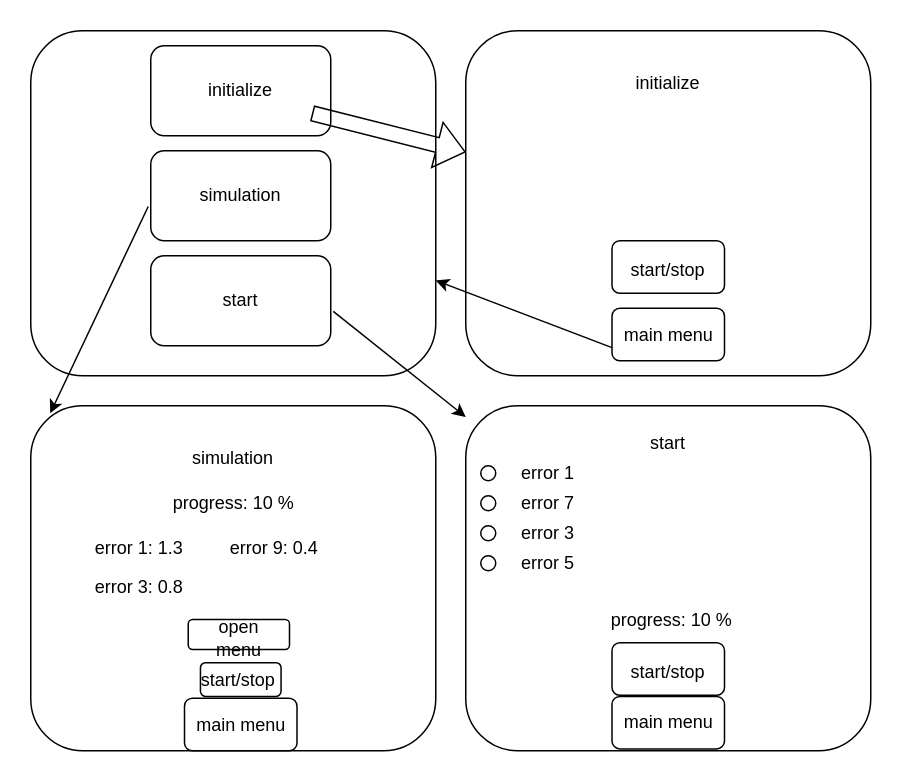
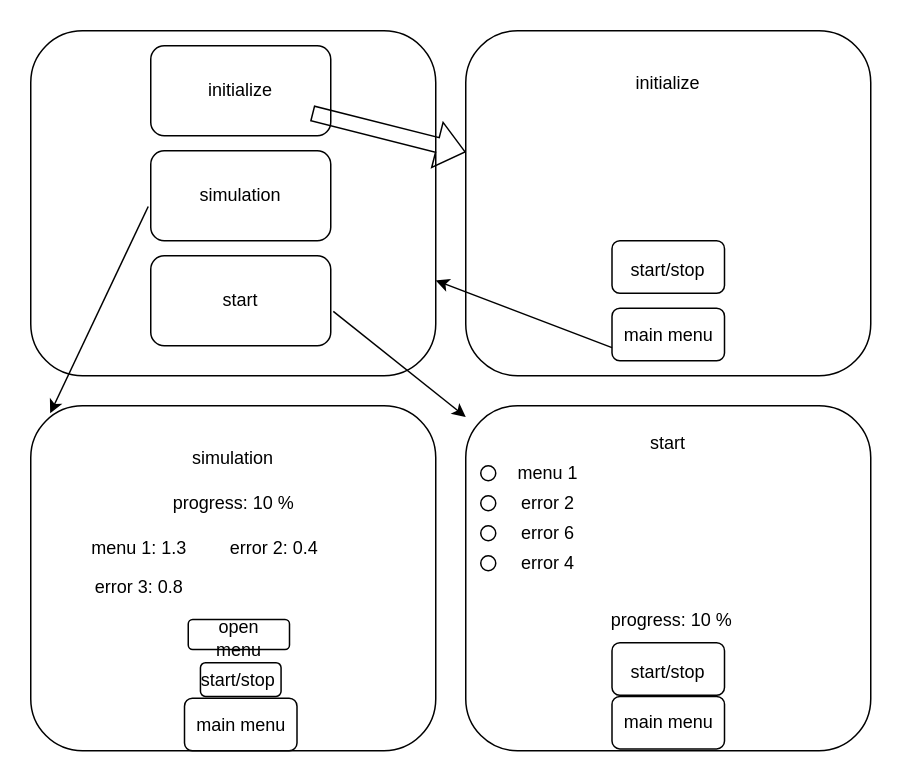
  <mxCell id="0" />
  <mxCell id="1" parent="0" />
  <mxCell id="2" value="" style="rounded=1;whiteSpace=wrap;html=1;" parent="1" vertex="1"><mxGeometry x="20" y="20" width="270" height="230" as="geometry" /></mxCell>
  <mxCell id="3" value="" style="rounded=1;whiteSpace=wrap;html=1;" parent="1" vertex="1"><mxGeometry x="100" y="30" width="120" height="60" as="geometry" /></mxCell>
  <mxCell id="4" value="" style="rounded=1;whiteSpace=wrap;html=1;" parent="1" vertex="1"><mxGeometry x="100" y="100" width="120" height="60" as="geometry" /></mxCell>
  <mxCell id="5" value="" style="rounded=1;whiteSpace=wrap;html=1;" parent="1" vertex="1"><mxGeometry x="100" y="170" width="120" height="60" as="geometry" /></mxCell>
  <mxCell id="6" value="initialize" style="text;html=1;strokeColor=none;fillColor=none;align=center;verticalAlign=middle;whiteSpace=wrap;rounded=0;" parent="1" vertex="1"><mxGeometry x="130" y="45" width="60" height="30" as="geometry" /></mxCell>
  <mxCell id="7" value="simulation" style="text;html=1;strokeColor=none;fillColor=none;align=center;verticalAlign=middle;whiteSpace=wrap;rounded=0;" parent="1" vertex="1"><mxGeometry x="130" y="115" width="60" height="30" as="geometry" /></mxCell>
  <mxCell id="8" value="start" style="text;html=1;strokeColor=none;fillColor=none;align=center;verticalAlign=middle;whiteSpace=wrap;rounded=0;" parent="1" vertex="1"><mxGeometry x="130" y="185" width="60" height="30" as="geometry" /></mxCell>
  <mxCell id="9" value="" style="rounded=1;whiteSpace=wrap;html=1;" parent="1" vertex="1"><mxGeometry x="310" y="20" width="270" height="230" as="geometry" /></mxCell>
  <mxCell id="10" value="initialize" style="text;html=1;strokeColor=none;fillColor=none;align=center;verticalAlign=middle;whiteSpace=wrap;rounded=0;" parent="1" vertex="1"><mxGeometry x="415" y="40" width="60" height="30" as="geometry" /></mxCell>
  <mxCell id="11" value="" style="rounded=1;whiteSpace=wrap;html=1;" parent="1" vertex="1"><mxGeometry x="407.5" y="160" width="75" height="35" as="geometry" /></mxCell>
  <mxCell id="12" value="start/stop" style="text;html=1;strokeColor=none;fillColor=none;align=center;verticalAlign=middle;whiteSpace=wrap;rounded=0;" parent="1" vertex="1"><mxGeometry x="415" y="165" width="60" height="30" as="geometry" /></mxCell>
  <mxCell id="13" value="" style="rounded=1;whiteSpace=wrap;html=1;" parent="1" vertex="1"><mxGeometry x="20" y="270" width="270" height="230" as="geometry" /></mxCell>
  <mxCell id="14" value="simulation" style="text;html=1;strokeColor=none;fillColor=none;align=center;verticalAlign=middle;whiteSpace=wrap;rounded=0;" parent="1" vertex="1"><mxGeometry x="125" y="290" width="60" height="30" as="geometry" /></mxCell>
  <mxCell id="15" value="progress: 10 %" style="text;html=1;strokeColor=none;fillColor=none;align=center;verticalAlign=middle;whiteSpace=wrap;rounded=0;" parent="1" vertex="1"><mxGeometry x="102.5" y="320" width="105" height="30" as="geometry" /></mxCell>
- <mxCell id="16" value="error 1: 1.3" style="text;html=1;strokeColor=none;fillColor=none;align=center;verticalAlign=middle;whiteSpace=wrap;rounded=0;" parent="1" vertex="1"><mxGeometry x="55" y="350" width="75" height="30" as="geometry" /></mxCell>
- <mxCell id="17" value="error 9: 0.4" style="text;html=1;strokeColor=none;fillColor=none;align=center;verticalAlign=middle;whiteSpace=wrap;rounded=0;" parent="1" vertex="1"><mxGeometry x="145" y="350" width="75" height="30" as="geometry" /></mxCell>
+ <mxCell id="16" value="menu 1: 1.3" style="text;html=1;strokeColor=none;fillColor=none;align=center;verticalAlign=middle;whiteSpace=wrap;rounded=0;" parent="1" vertex="1"><mxGeometry x="55" y="350" width="75" height="30" as="geometry" /></mxCell>
+ <mxCell id="17" value="error 2: 0.4" style="text;html=1;strokeColor=none;fillColor=none;align=center;verticalAlign=middle;whiteSpace=wrap;rounded=0;" parent="1" vertex="1"><mxGeometry x="145" y="350" width="75" height="30" as="geometry" /></mxCell>
  <mxCell id="18" value="error 3: 0.8" style="text;html=1;strokeColor=none;fillColor=none;align=center;verticalAlign=middle;whiteSpace=wrap;rounded=0;" parent="1" vertex="1"><mxGeometry x="55" y="383" width="75" height="15" as="geometry" /></mxCell>
  <mxCell id="19" value="" style="rounded=1;whiteSpace=wrap;html=1;" parent="1" vertex="1"><mxGeometry x="125" y="412.5" width="67.5" height="20" as="geometry" /></mxCell>
  <mxCell id="20" value="open menu" style="text;html=1;strokeColor=none;fillColor=none;align=center;verticalAlign=middle;whiteSpace=wrap;rounded=0;" parent="1" vertex="1"><mxGeometry x="133.75" y="417.5" width="50" height="15" as="geometry" /></mxCell>
  <mxCell id="21" value="" style="rounded=1;whiteSpace=wrap;html=1;" parent="1" vertex="1"><mxGeometry x="133.13" y="441.25" width="53.75" height="22.5" as="geometry" /></mxCell>
  <mxCell id="22" value="start/stop" style="text;html=1;strokeColor=none;fillColor=none;align=center;verticalAlign=middle;whiteSpace=wrap;rounded=0;" parent="1" vertex="1"><mxGeometry x="138.13" y="440" width="41.25" height="25" as="geometry" /></mxCell>
  <mxCell id="23" value="" style="rounded=1;whiteSpace=wrap;html=1;" parent="1" vertex="1"><mxGeometry x="310" y="270" width="270" height="230" as="geometry" /></mxCell>
  <mxCell id="24" value="start" style="text;html=1;strokeColor=none;fillColor=none;align=center;verticalAlign=middle;whiteSpace=wrap;rounded=0;" parent="1" vertex="1"><mxGeometry x="415" y="280" width="60" height="30" as="geometry" /></mxCell>
  <mxCell id="25" value="" style="ellipse;whiteSpace=wrap;html=1;aspect=fixed;" parent="1" vertex="1"><mxGeometry x="320" y="310" width="10" height="10" as="geometry" /></mxCell>
  <mxCell id="26" value="" style="ellipse;whiteSpace=wrap;html=1;aspect=fixed;" parent="1" vertex="1"><mxGeometry x="320" y="330" width="10" height="10" as="geometry" /></mxCell>
  <mxCell id="27" value="" style="ellipse;whiteSpace=wrap;html=1;aspect=fixed;" parent="1" vertex="1"><mxGeometry x="320" y="350" width="10" height="10" as="geometry" /></mxCell>
- <mxCell id="28" value="error 1" style="text;html=1;strokeColor=none;fillColor=none;align=center;verticalAlign=middle;whiteSpace=wrap;rounded=0;" parent="1" vertex="1"><mxGeometry x="335" y="300" width="60" height="30" as="geometry" /></mxCell>
- <mxCell id="29" value="error 7" style="text;html=1;strokeColor=none;fillColor=none;align=center;verticalAlign=middle;whiteSpace=wrap;rounded=0;" parent="1" vertex="1"><mxGeometry x="335" y="320" width="60" height="30" as="geometry" /></mxCell>
- <mxCell id="30" value="error 3" style="text;html=1;strokeColor=none;fillColor=none;align=center;verticalAlign=middle;whiteSpace=wrap;rounded=0;" parent="1" vertex="1"><mxGeometry x="335" y="340" width="60" height="30" as="geometry" /></mxCell>
+ <mxCell id="28" value="menu 1" style="text;html=1;strokeColor=none;fillColor=none;align=center;verticalAlign=middle;whiteSpace=wrap;rounded=0;" parent="1" vertex="1"><mxGeometry x="335" y="300" width="60" height="30" as="geometry" /></mxCell>
+ <mxCell id="29" value="error 2" style="text;html=1;strokeColor=none;fillColor=none;align=center;verticalAlign=middle;whiteSpace=wrap;rounded=0;" parent="1" vertex="1"><mxGeometry x="335" y="320" width="60" height="30" as="geometry" /></mxCell>
+ <mxCell id="30" value="error 6" style="text;html=1;strokeColor=none;fillColor=none;align=center;verticalAlign=middle;whiteSpace=wrap;rounded=0;" parent="1" vertex="1"><mxGeometry x="335" y="340" width="60" height="30" as="geometry" /></mxCell>
  <mxCell id="31" value="" style="ellipse;whiteSpace=wrap;html=1;aspect=fixed;" parent="1" vertex="1"><mxGeometry x="320" y="370" width="10" height="10" as="geometry" /></mxCell>
- <mxCell id="32" value="error 5" style="text;html=1;strokeColor=none;fillColor=none;align=center;verticalAlign=middle;whiteSpace=wrap;rounded=0;" parent="1" vertex="1"><mxGeometry x="335" y="360" width="60" height="30" as="geometry" /></mxCell>
+ <mxCell id="32" value="error 4" style="text;html=1;strokeColor=none;fillColor=none;align=center;verticalAlign=middle;whiteSpace=wrap;rounded=0;" parent="1" vertex="1"><mxGeometry x="335" y="360" width="60" height="30" as="geometry" /></mxCell>
  <mxCell id="33" value="" style="rounded=1;whiteSpace=wrap;html=1;" parent="1" vertex="1"><mxGeometry x="407.5" y="428" width="75" height="35" as="geometry" /></mxCell>
  <mxCell id="34" value="start/stop" style="text;html=1;strokeColor=none;fillColor=none;align=center;verticalAlign=middle;whiteSpace=wrap;rounded=0;" parent="1" vertex="1"><mxGeometry x="415" y="433" width="60" height="30" as="geometry" /></mxCell>
  <mxCell id="35" value="progress: 10 %" style="text;html=1;strokeColor=none;fillColor=none;align=center;verticalAlign=middle;whiteSpace=wrap;rounded=0;" parent="1" vertex="1"><mxGeometry x="395" y="398" width="105" height="30" as="geometry" /></mxCell>
  <mxCell id="36" value="" style="shape=flexArrow;endArrow=classic;html=1;rounded=0;" parent="1" target="9" edge="1"><mxGeometry width="50" height="50" relative="1" as="geometry"><mxPoint x="207.5" y="75" as="sourcePoint" /><mxPoint x="257.5" y="25" as="targetPoint" /></mxGeometry></mxCell>
  <mxCell id="37" value="" style="rounded=1;whiteSpace=wrap;html=1;" vertex="1" parent="1"><mxGeometry x="407.5" y="205" width="75" height="35" as="geometry" /></mxCell>
  <mxCell id="38" value="main menu" style="text;html=1;strokeColor=none;fillColor=none;align=center;verticalAlign=middle;whiteSpace=wrap;rounded=0;" vertex="1" parent="1"><mxGeometry x="412.5" y="207.5" width="65" height="30" as="geometry" /></mxCell>
  <mxCell id="39" value="" style="rounded=1;whiteSpace=wrap;html=1;" vertex="1" parent="1"><mxGeometry x="122.5" y="465" width="75" height="35" as="geometry" /></mxCell>
  <mxCell id="40" value="main menu" style="text;html=1;strokeColor=none;fillColor=none;align=center;verticalAlign=middle;whiteSpace=wrap;rounded=0;" vertex="1" parent="1"><mxGeometry x="127.5" y="467.5" width="65" height="30" as="geometry" /></mxCell>
  <mxCell id="41" value="" style="rounded=1;whiteSpace=wrap;html=1;" vertex="1" parent="1"><mxGeometry x="407.5" y="463.75" width="75" height="35" as="geometry" /></mxCell>
  <mxCell id="42" value="main menu" style="text;html=1;strokeColor=none;fillColor=none;align=center;verticalAlign=middle;whiteSpace=wrap;rounded=0;" vertex="1" parent="1"><mxGeometry x="412.5" y="466.25" width="65" height="30" as="geometry" /></mxCell>
  <mxCell id="43" value="" style="endArrow=classic;html=1;rounded=0;exitX=-0.014;exitY=0.619;exitDx=0;exitDy=0;entryX=0.048;entryY=0.022;entryDx=0;entryDy=0;entryPerimeter=0;exitPerimeter=0;" edge="1" parent="1" source="4" target="13"><mxGeometry width="50" height="50" relative="1" as="geometry"><mxPoint x="290" y="310" as="sourcePoint" /><mxPoint x="340" y="260" as="targetPoint" /></mxGeometry></mxCell>
  <mxCell id="44" value="" style="endArrow=classic;html=1;rounded=0;exitX=1.014;exitY=0.619;exitDx=0;exitDy=0;exitPerimeter=0;" edge="1" parent="1" source="5" target="23"><mxGeometry width="50" height="50" relative="1" as="geometry"><mxPoint x="290" y="310" as="sourcePoint" /><mxPoint x="340" y="260" as="targetPoint" /></mxGeometry></mxCell>
  <mxCell id="45" value="" style="endArrow=classic;html=1;rounded=0;exitX=0;exitY=0.75;exitDx=0;exitDy=0;" edge="1" parent="1" source="37" target="2"><mxGeometry width="50" height="50" relative="1" as="geometry"><mxPoint x="290" y="310" as="sourcePoint" /><mxPoint x="340" y="260" as="targetPoint" /></mxGeometry></mxCell>
